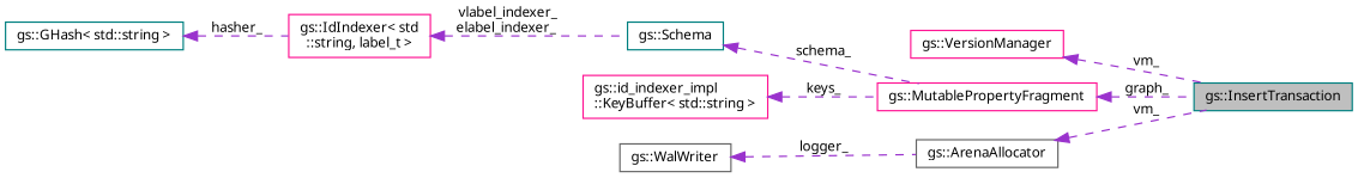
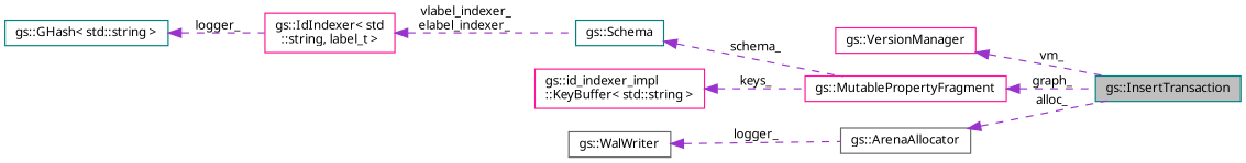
  digraph {
    fontname="Noto Sans"
    rankdir=LR
    node [color=deeppink fillcolor=white fontname="Noto Sans" fontsize=10 shape=record style=filled]
    edge [color=darkorchid3 dir=back fontname="Noto Sans" fontsize=10 labelfontname=Helvetica labelfontsize=10 style=dashed]
    n1 [color=teal fillcolor=grey75 fontcolor=black height=0.2 label="gs::InsertTransaction" width=0.4]
    n2 [height=0.2 label="gs::VersionManager" width=0.4]
    n3 [height=0.2 label="gs::MutablePropertyFragment" width=0.4]
    n4 [color=teal height=0.2 label="gs::Schema" width=0.4]
    n5 [height=0.2 label="gs::IdIndexer\< std\l::string, label_t \>" width=0.4]
    n6 [height=0.2 label="gs::id_indexer_impl\l::KeyBuffer\< std::string \>" width=0.4]
    n7 [color=teal height=0.2 label="gs::GHash\< std::string \>" width=0.4]
    n8 [color=gray40 height=0.2 label="gs::WalWriter" width=0.4]
    n9 [color=gray40 height=0.2 label="gs::ArenaAllocator" width=0.4]
    n2 -> n1 [label=" vm_"]
    n3 -> n1 [label=" graph_"]
    n4 -> n3 [label=" schema_"]
    n5 -> n4 [label=" vlabel_indexer_\nelabel_indexer_"]
    n6 -> n3 [label=" keys_"]
-   n7 -> n5 [label=" hasher_"]
+   n7 -> n5 [label=" logger_"]
    n8 -> n9 [label=" logger_"]
-   n9 -> n1 [label=" vm_"]
+   n9 -> n1 [label=" alloc_"]
  }
